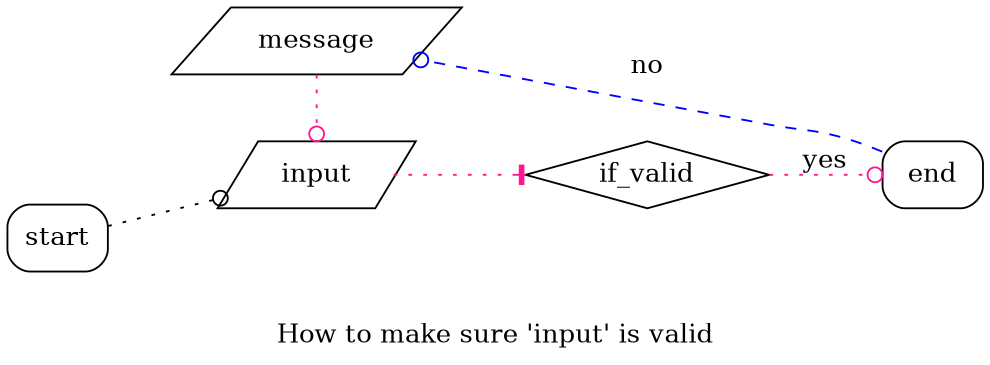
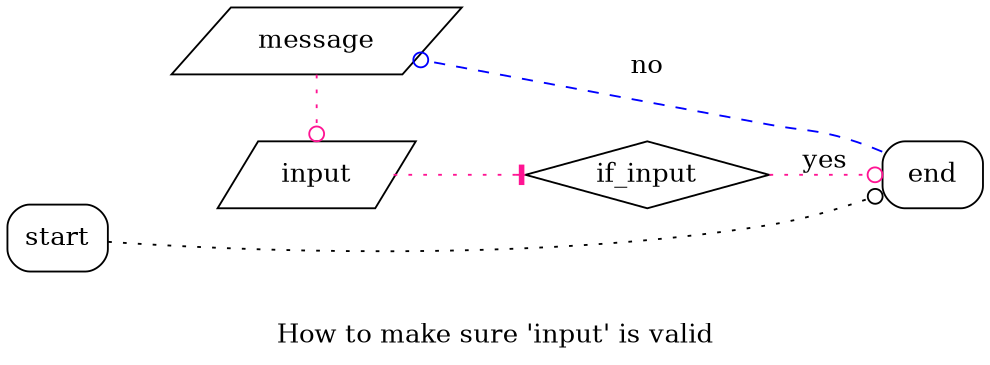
  digraph {
    label="How to make sure 'input' is valid"
    rankdir=LR
    node [shape=parallelogram]
    edge [arrowhead=odot color=deeppink style=dotted]
    message
    input
-   if_valid [shape=diamond]
+   if_valid [shape=diamond label=if_input]
    start [shape=box style=rounded]
    end [shape=box style=rounded]
    subgraph sub_1 {
      rank=same
      message
      input
    }
    message -> input
    input -> if_valid [arrowhead=tee]
    if_valid -> end [label=yes]
-   start -> input [color=black]
+   start -> end [color=black]
    end -> message [color=blue label=no style=dashed]
  }
